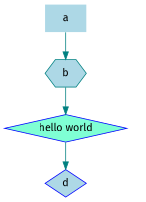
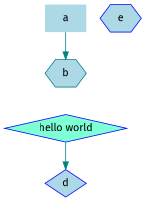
  digraph {
    fontname="Fira Sans"
    node [color=blue fillcolor=lightblue fontname="Fira Sans" shape=hexagon style=filled]
    edge [color=teal fontname="Fira Sans"]
    a [shape=none]
    b [color=teal]
    n3 [fillcolor=aquamarine label="hello world" shape=diamond sides=4 skew=.4]
    d [shape=diamond]
+   e [distortion=.7 sides=4]
    a -> b
-   b -> n3
    n3 -> d
  }
